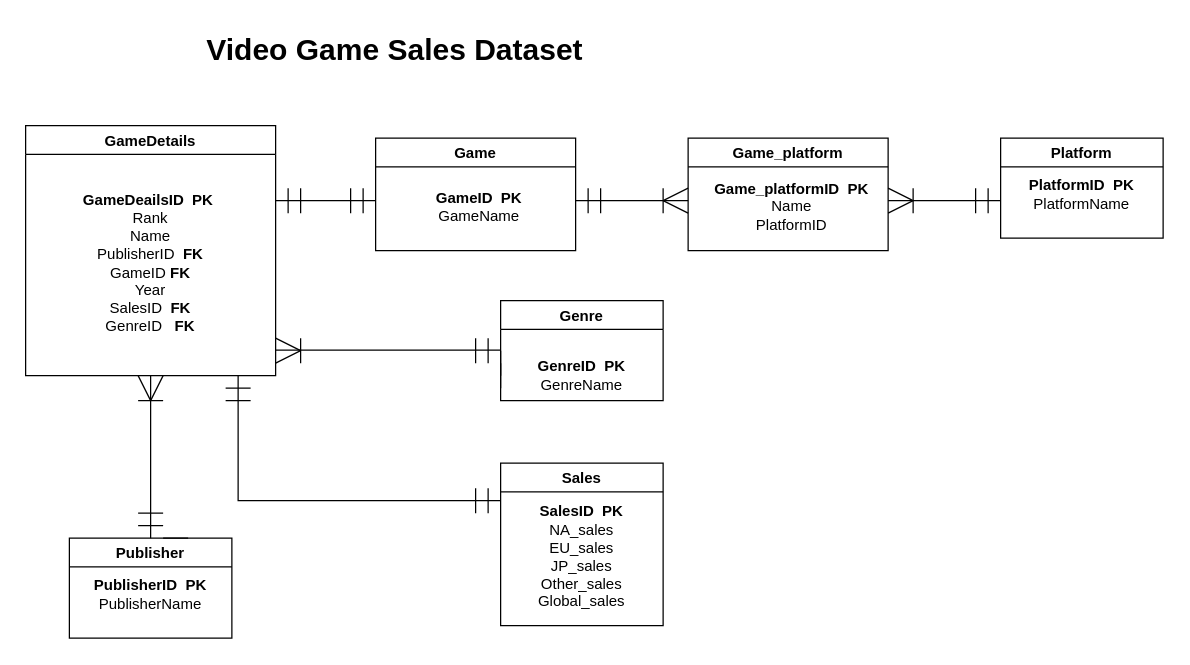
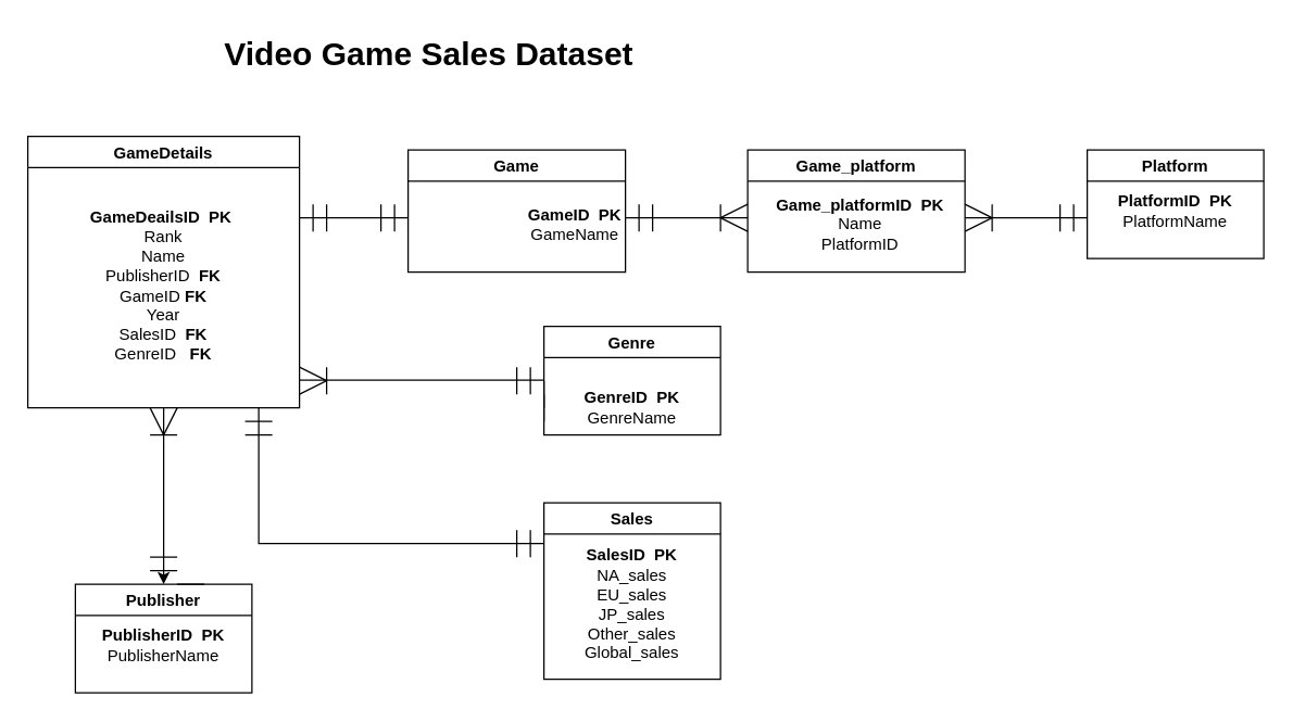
  <mxCell id="0" />
  <mxCell id="1" parent="0" />
  <mxCell id="2" value="GameDetails" style="swimlane;" parent="1" vertex="1"><mxGeometry x="20" y="100" width="200" height="200" as="geometry"><mxRectangle x="100" y="100" width="70" height="23" as="alternateBounds" /></mxGeometry></mxCell>
  <mxCell id="3" value="&lt;span style=&quot;text-align: justify&quot;&gt;&lt;b&gt;GameDeailsID&amp;nbsp; PK&amp;nbsp;&lt;/b&gt;&lt;br&gt;&lt;/span&gt;&lt;span style=&quot;text-align: justify&quot;&gt;Rank&lt;/span&gt;&lt;br&gt;&lt;span style=&quot;text-align: justify&quot;&gt;Name&lt;/span&gt;&lt;br&gt;&lt;span style=&quot;text-align: justify&quot;&gt;PublisherID&amp;nbsp; &lt;/span&gt;&lt;b style=&quot;text-align: justify&quot;&gt;FK&lt;br&gt;&lt;/b&gt;GameID &lt;b&gt;FK&lt;/b&gt;&lt;br&gt;&lt;span style=&quot;text-align: justify&quot;&gt;Year&lt;/span&gt;&lt;br&gt;SalesID&amp;nbsp;&amp;nbsp;&lt;span style=&quot;text-align: justify&quot;&gt;&lt;b&gt;FK&lt;/b&gt;&lt;br&gt;GenreID&lt;/span&gt;&lt;b style=&quot;text-align: justify&quot;&gt;&amp;nbsp; &amp;nbsp;&lt;/b&gt;&lt;b style=&quot;text-align: justify&quot;&gt;FK&lt;/b&gt;&lt;b style=&quot;text-align: justify&quot;&gt;&lt;br&gt;&lt;/b&gt;" style="text;html=1;strokeColor=none;fillColor=none;align=center;verticalAlign=middle;whiteSpace=wrap;rounded=0;" parent="2" vertex="1"><mxGeometry x="10" y="30" width="180" height="160" as="geometry" /></mxCell>
  <mxCell id="4" value="Genre" style="swimlane;" parent="1" vertex="1"><mxGeometry x="400" y="240" width="130" height="80" as="geometry" /></mxCell>
  <mxCell id="5" value="&lt;b&gt;GenreID&amp;nbsp;&amp;nbsp;&lt;/b&gt;&lt;b style=&quot;text-align: justify&quot;&gt;PK&lt;/b&gt;&lt;b&gt;&lt;br&gt;&lt;/b&gt;GenreName" style="text;html=1;strokeColor=none;fillColor=none;align=center;verticalAlign=middle;whiteSpace=wrap;rounded=0;" parent="4" vertex="1"><mxGeometry x="35" y="45" width="60" height="30" as="geometry" /></mxCell>
  <mxCell id="6" value="Publisher" style="swimlane;" parent="1" vertex="1"><mxGeometry x="55" y="430" width="130" height="80" as="geometry" /></mxCell>
  <mxCell id="7" value="&lt;b&gt;PublisherID&amp;nbsp;&amp;nbsp;&lt;/b&gt;&lt;b style=&quot;text-align: justify&quot;&gt;PK&lt;/b&gt;&lt;b&gt;&lt;br&gt;&lt;/b&gt;PublisherName" style="text;html=1;strokeColor=none;fillColor=none;align=center;verticalAlign=middle;whiteSpace=wrap;rounded=0;" parent="6" vertex="1"><mxGeometry x="35" y="30" width="60" height="30" as="geometry" /></mxCell>
  <mxCell id="8" value="" style="endArrow=none;html=1;rounded=0;entryX=0;entryY=0.75;entryDx=0;entryDy=0;" parent="1" edge="1"><mxGeometry width="50" height="50" relative="1" as="geometry"><mxPoint x="220" y="279.5" as="sourcePoint" /><mxPoint x="400" y="279.5" as="targetPoint" /></mxGeometry></mxCell>
- <mxCell id="9" value="" style="endArrow=none;html=1;rounded=0;entryX=0.5;entryY=0;entryDx=0;entryDy=0;exitX=0.5;exitY=1;exitDx=0;exitDy=0;" parent="1" source="2" target="6" edge="1"><mxGeometry width="50" height="50" relative="1" as="geometry"><mxPoint x="110" y="360" as="sourcePoint" /><mxPoint x="290" y="360" as="targetPoint" /></mxGeometry></mxCell>
+ <mxCell id="9" value="" style="endArrow=classic;html=1;rounded=0;entryX=0.5;entryY=0;entryDx=0;entryDy=0;exitX=0.5;exitY=1;exitDx=0;exitDy=0;" parent="1" source="2" target="6" edge="1"><mxGeometry width="50" height="50" relative="1" as="geometry"><mxPoint x="110" y="360" as="sourcePoint" /><mxPoint x="290" y="360" as="targetPoint" /></mxGeometry></mxCell>
  <mxCell id="10" value="" style="endArrow=none;html=1;rounded=0;" parent="1" edge="1"><mxGeometry width="50" height="50" relative="1" as="geometry"><mxPoint x="120" y="320" as="sourcePoint" /><mxPoint x="110" y="300" as="targetPoint" /></mxGeometry></mxCell>
  <mxCell id="11" value="" style="endArrow=none;html=1;rounded=0;" parent="1" edge="1"><mxGeometry width="50" height="50" relative="1" as="geometry"><mxPoint x="120" y="320" as="sourcePoint" /><mxPoint x="130" y="300" as="targetPoint" /></mxGeometry></mxCell>
  <mxCell id="12" value="" style="endArrow=none;html=1;rounded=0;" parent="1" edge="1"><mxGeometry width="50" height="50" relative="1" as="geometry"><mxPoint x="130" y="410" as="sourcePoint" /><mxPoint x="110" y="410" as="targetPoint" /></mxGeometry></mxCell>
  <mxCell id="13" value="" style="endArrow=none;html=1;rounded=0;" parent="1" edge="1"><mxGeometry width="50" height="50" relative="1" as="geometry"><mxPoint x="130" y="420" as="sourcePoint" /><mxPoint x="110" y="420" as="targetPoint" /></mxGeometry></mxCell>
  <mxCell id="14" value="" style="endArrow=none;html=1;rounded=0;" parent="1" edge="1"><mxGeometry width="50" height="50" relative="1" as="geometry"><mxPoint x="150" y="430" as="sourcePoint" /><mxPoint x="130" y="430" as="targetPoint" /></mxGeometry></mxCell>
  <mxCell id="15" value="" style="endArrow=none;html=1;rounded=0;" parent="1" edge="1"><mxGeometry width="50" height="50" relative="1" as="geometry"><mxPoint x="130" y="320" as="sourcePoint" /><mxPoint x="110" y="320" as="targetPoint" /></mxGeometry></mxCell>
  <mxCell id="16" value="" style="endArrow=none;html=1;rounded=0;" parent="1" edge="1"><mxGeometry width="50" height="50" relative="1" as="geometry"><mxPoint x="530" y="160" as="sourcePoint" /><mxPoint x="550" y="150" as="targetPoint" /></mxGeometry></mxCell>
  <mxCell id="17" value="" style="endArrow=none;html=1;rounded=0;" parent="1" edge="1"><mxGeometry width="50" height="50" relative="1" as="geometry"><mxPoint x="220" y="270" as="sourcePoint" /><mxPoint x="240" y="280" as="targetPoint" /></mxGeometry></mxCell>
  <mxCell id="18" value="" style="endArrow=none;html=1;rounded=0;" parent="1" edge="1"><mxGeometry width="50" height="50" relative="1" as="geometry"><mxPoint x="220" y="290" as="sourcePoint" /><mxPoint x="240" y="280" as="targetPoint" /></mxGeometry></mxCell>
  <mxCell id="19" value="" style="endArrow=none;html=1;rounded=0;" parent="1" edge="1"><mxGeometry width="50" height="50" relative="1" as="geometry"><mxPoint x="390" y="270" as="sourcePoint" /><mxPoint x="390" y="290" as="targetPoint" /></mxGeometry></mxCell>
  <mxCell id="20" value="" style="endArrow=none;html=1;rounded=0;" parent="1" edge="1"><mxGeometry width="50" height="50" relative="1" as="geometry"><mxPoint x="400" y="280" as="sourcePoint" /><mxPoint x="400" y="300" as="targetPoint" /></mxGeometry></mxCell>
  <mxCell id="21" value="" style="endArrow=none;html=1;rounded=0;" parent="1" edge="1"><mxGeometry width="50" height="50" relative="1" as="geometry"><mxPoint x="380" y="270" as="sourcePoint" /><mxPoint x="380" y="290" as="targetPoint" /></mxGeometry></mxCell>
  <mxCell id="22" value="" style="endArrow=none;html=1;rounded=0;" parent="1" edge="1"><mxGeometry width="50" height="50" relative="1" as="geometry"><mxPoint x="240" y="150" as="sourcePoint" /><mxPoint x="240" y="170" as="targetPoint" /></mxGeometry></mxCell>
  <mxCell id="23" value="" style="endArrow=none;html=1;rounded=0;" parent="1" edge="1"><mxGeometry width="50" height="50" relative="1" as="geometry"><mxPoint x="240" y="270" as="sourcePoint" /><mxPoint x="240" y="290" as="targetPoint" /></mxGeometry></mxCell>
  <mxCell id="24" value="Sales" style="swimlane;" parent="1" vertex="1"><mxGeometry x="400" y="370" width="130" height="130" as="geometry" /></mxCell>
  <mxCell id="25" value="&lt;b&gt;SalesID&amp;nbsp;&amp;nbsp;&lt;/b&gt;&lt;b style=&quot;text-align: justify&quot;&gt;PK&lt;/b&gt;&lt;b&gt;&lt;br&gt;&lt;/b&gt;&lt;span style=&quot;text-align: justify&quot;&gt;NA_sales&lt;/span&gt;&lt;br&gt;&lt;span style=&quot;text-align: justify&quot;&gt;EU_sales&lt;/span&gt;&lt;br&gt;&lt;span style=&quot;text-align: justify&quot;&gt;JP_sales&lt;/span&gt;&lt;br&gt;&lt;span style=&quot;text-align: justify&quot;&gt;Other_sales&lt;/span&gt;&lt;br&gt;&lt;span style=&quot;text-align: justify&quot;&gt;Global_sales&lt;/span&gt;" style="text;html=1;strokeColor=none;fillColor=none;align=center;verticalAlign=middle;whiteSpace=wrap;rounded=0;" parent="24" vertex="1"><mxGeometry x="35" y="60" width="60" height="30" as="geometry" /></mxCell>
  <mxCell id="26" value="" style="endArrow=none;html=1;rounded=0;" parent="1" edge="1"><mxGeometry width="50" height="50" relative="1" as="geometry"><mxPoint x="200" y="320" as="sourcePoint" /><mxPoint x="180" y="320" as="targetPoint" /></mxGeometry></mxCell>
  <mxCell id="27" value="" style="endArrow=none;html=1;rounded=0;" parent="1" edge="1"><mxGeometry width="50" height="50" relative="1" as="geometry"><mxPoint x="190" y="300" as="sourcePoint" /><mxPoint x="400" y="400" as="targetPoint" /><Array as="points"><mxPoint x="190" y="400" /></Array></mxGeometry></mxCell>
  <mxCell id="28" value="" style="endArrow=none;html=1;rounded=0;" parent="1" edge="1"><mxGeometry width="50" height="50" relative="1" as="geometry"><mxPoint x="390" y="390" as="sourcePoint" /><mxPoint x="390" y="410" as="targetPoint" /></mxGeometry></mxCell>
  <mxCell id="29" value="" style="endArrow=none;html=1;rounded=0;" parent="1" edge="1"><mxGeometry width="50" height="50" relative="1" as="geometry"><mxPoint x="400" y="290" as="sourcePoint" /><mxPoint x="400" y="310" as="targetPoint" /></mxGeometry></mxCell>
  <mxCell id="30" value="" style="endArrow=none;html=1;rounded=0;" parent="1" edge="1"><mxGeometry width="50" height="50" relative="1" as="geometry"><mxPoint x="380" y="390" as="sourcePoint" /><mxPoint x="380" y="410" as="targetPoint" /></mxGeometry></mxCell>
  <mxCell id="31" value="" style="endArrow=none;html=1;rounded=0;" parent="1" edge="1"><mxGeometry width="50" height="50" relative="1" as="geometry"><mxPoint x="200" y="310" as="sourcePoint" /><mxPoint x="180" y="310" as="targetPoint" /></mxGeometry></mxCell>
  <mxCell id="32" value="&lt;h1&gt;Video Game Sales Dataset&lt;/h1&gt;" style="text;html=1;strokeColor=none;fillColor=none;spacing=5;spacingTop=-20;whiteSpace=wrap;overflow=hidden;rounded=0;" parent="1" vertex="1"><mxGeometry x="160" y="20" width="310" height="120" as="geometry" /></mxCell>
  <mxCell id="33" value="Game_platform" style="swimlane;" parent="1" vertex="1"><mxGeometry x="550" y="110" width="160" height="90" as="geometry" /></mxCell>
  <mxCell id="34" value="&lt;b&gt;Game_platformID&amp;nbsp;&amp;nbsp;&lt;/b&gt;&lt;b style=&quot;text-align: justify&quot;&gt;PK&lt;/b&gt;&lt;b&gt;&lt;br&gt;&lt;/b&gt;Name&lt;br&gt;PlatformID" style="text;html=1;strokeColor=none;fillColor=none;align=center;verticalAlign=middle;whiteSpace=wrap;rounded=0;" parent="33" vertex="1"><mxGeometry x="52.5" y="40" width="60" height="30" as="geometry" /></mxCell>
  <mxCell id="35" value="" style="endArrow=none;html=1;rounded=0;" parent="1" edge="1"><mxGeometry width="50" height="50" relative="1" as="geometry"><mxPoint x="780" y="150" as="sourcePoint" /><mxPoint x="780" y="170" as="targetPoint" /></mxGeometry></mxCell>
  <mxCell id="36" value="Platform" style="swimlane;" parent="1" vertex="1"><mxGeometry x="800" y="110" width="130" height="80" as="geometry" /></mxCell>
  <mxCell id="37" value="&lt;b&gt;PlatformID&amp;nbsp;&amp;nbsp;&lt;/b&gt;&lt;b style=&quot;text-align: justify&quot;&gt;PK&lt;/b&gt;&lt;b&gt;&lt;br&gt;&lt;/b&gt;PlatformName" style="text;html=1;strokeColor=none;fillColor=none;align=center;verticalAlign=middle;whiteSpace=wrap;rounded=0;" parent="36" vertex="1"><mxGeometry x="35" y="30" width="60" height="30" as="geometry" /></mxCell>
  <mxCell id="38" value="" style="endArrow=none;html=1;rounded=0;" parent="1" edge="1"><mxGeometry width="50" height="50" relative="1" as="geometry"><mxPoint x="220" y="160" as="sourcePoint" /><mxPoint x="300" y="160" as="targetPoint" /></mxGeometry></mxCell>
  <mxCell id="39" value="" style="endArrow=none;html=1;rounded=0;" parent="1" edge="1"><mxGeometry width="50" height="50" relative="1" as="geometry"><mxPoint x="710" y="160" as="sourcePoint" /><mxPoint x="800" y="160" as="targetPoint" /></mxGeometry></mxCell>
  <mxCell id="40" value="" style="endArrow=none;html=1;rounded=0;exitX=1;exitY=0.25;exitDx=0;exitDy=0;" parent="1" edge="1"><mxGeometry width="50" height="50" relative="1" as="geometry"><mxPoint x="710" y="150" as="sourcePoint" /><mxPoint x="730" y="160" as="targetPoint" /></mxGeometry></mxCell>
  <mxCell id="41" value="" style="endArrow=none;html=1;rounded=0;exitX=1;exitY=0.25;exitDx=0;exitDy=0;" parent="1" edge="1"><mxGeometry width="50" height="50" relative="1" as="geometry"><mxPoint x="730" y="160" as="sourcePoint" /><mxPoint x="710" y="170" as="targetPoint" /></mxGeometry></mxCell>
  <mxCell id="42" value="" style="endArrow=none;html=1;rounded=0;exitX=1;exitY=0.25;exitDx=0;exitDy=0;" parent="1" edge="1"><mxGeometry width="50" height="50" relative="1" as="geometry"><mxPoint x="530" y="160" as="sourcePoint" /><mxPoint x="550" y="170" as="targetPoint" /></mxGeometry></mxCell>
  <mxCell id="43" value="" style="endArrow=none;html=1;rounded=0;" parent="1" edge="1"><mxGeometry width="50" height="50" relative="1" as="geometry"><mxPoint x="230" y="150" as="sourcePoint" /><mxPoint x="230" y="170" as="targetPoint" /></mxGeometry></mxCell>
  <mxCell id="44" value="" style="endArrow=none;html=1;rounded=0;" parent="1" edge="1"><mxGeometry width="50" height="50" relative="1" as="geometry"><mxPoint x="530" y="150" as="sourcePoint" /><mxPoint x="530" y="170" as="targetPoint" /></mxGeometry></mxCell>
  <mxCell id="45" value="" style="endArrow=none;html=1;rounded=0;" parent="1" edge="1"><mxGeometry width="50" height="50" relative="1" as="geometry"><mxPoint x="730" y="150" as="sourcePoint" /><mxPoint x="730" y="170" as="targetPoint" /></mxGeometry></mxCell>
  <mxCell id="46" value="" style="endArrow=none;html=1;rounded=0;" parent="1" edge="1"><mxGeometry width="50" height="50" relative="1" as="geometry"><mxPoint x="790" y="150" as="sourcePoint" /><mxPoint x="790" y="170" as="targetPoint" /></mxGeometry></mxCell>
  <mxCell id="47" value="Game" style="swimlane;" vertex="1" parent="1"><mxGeometry x="300" y="110" width="160" height="90" as="geometry" /></mxCell>
- <mxCell id="48" value="&lt;b&gt;GameID&amp;nbsp;&amp;nbsp;&lt;/b&gt;&lt;b style=&quot;text-align: justify&quot;&gt;PK&lt;/b&gt;&lt;b&gt;&lt;br&gt;&lt;/b&gt;GameName" style="text;html=1;strokeColor=none;fillColor=none;align=center;verticalAlign=middle;whiteSpace=wrap;rounded=0;" vertex="1" parent="47"><mxGeometry x="52.5" y="40" width="60" height="30" as="geometry" /></mxCell>
+ <mxCell id="48" value="&lt;b&gt;GameID&amp;nbsp;&amp;nbsp;&lt;/b&gt;&lt;b style=&quot;text-align: justify&quot;&gt;PK&lt;/b&gt;&lt;b&gt;&lt;br&gt;&lt;/b&gt;GameName" style="text;html=1;strokeColor=none;fillColor=none;align=center;verticalAlign=middle;whiteSpace=wrap;rounded=0;" vertex="1" parent="47"><mxGeometry x="92.5" y="40" width="60" height="30" as="geometry" /></mxCell>
  <mxCell id="49" value="" style="endArrow=none;html=1;rounded=0;" edge="1" parent="1"><mxGeometry width="50" height="50" relative="1" as="geometry"><mxPoint x="460" y="160" as="sourcePoint" /><mxPoint x="550" y="160" as="targetPoint" /></mxGeometry></mxCell>
  <mxCell id="50" value="" style="endArrow=none;html=1;rounded=0;" edge="1" parent="1"><mxGeometry width="50" height="50" relative="1" as="geometry"><mxPoint x="290" y="150" as="sourcePoint" /><mxPoint x="290" y="170" as="targetPoint" /></mxGeometry></mxCell>
  <mxCell id="51" value="" style="endArrow=none;html=1;rounded=0;" edge="1" parent="1"><mxGeometry width="50" height="50" relative="1" as="geometry"><mxPoint x="280" y="150" as="sourcePoint" /><mxPoint x="280" y="170" as="targetPoint" /></mxGeometry></mxCell>
  <mxCell id="52" value="" style="endArrow=none;html=1;rounded=0;" edge="1" parent="1"><mxGeometry width="50" height="50" relative="1" as="geometry"><mxPoint x="470" y="150" as="sourcePoint" /><mxPoint x="470" y="170" as="targetPoint" /></mxGeometry></mxCell>
  <mxCell id="53" value="" style="endArrow=none;html=1;rounded=0;" edge="1" parent="1"><mxGeometry width="50" height="50" relative="1" as="geometry"><mxPoint x="480" y="150" as="sourcePoint" /><mxPoint x="480" y="170" as="targetPoint" /></mxGeometry></mxCell>
